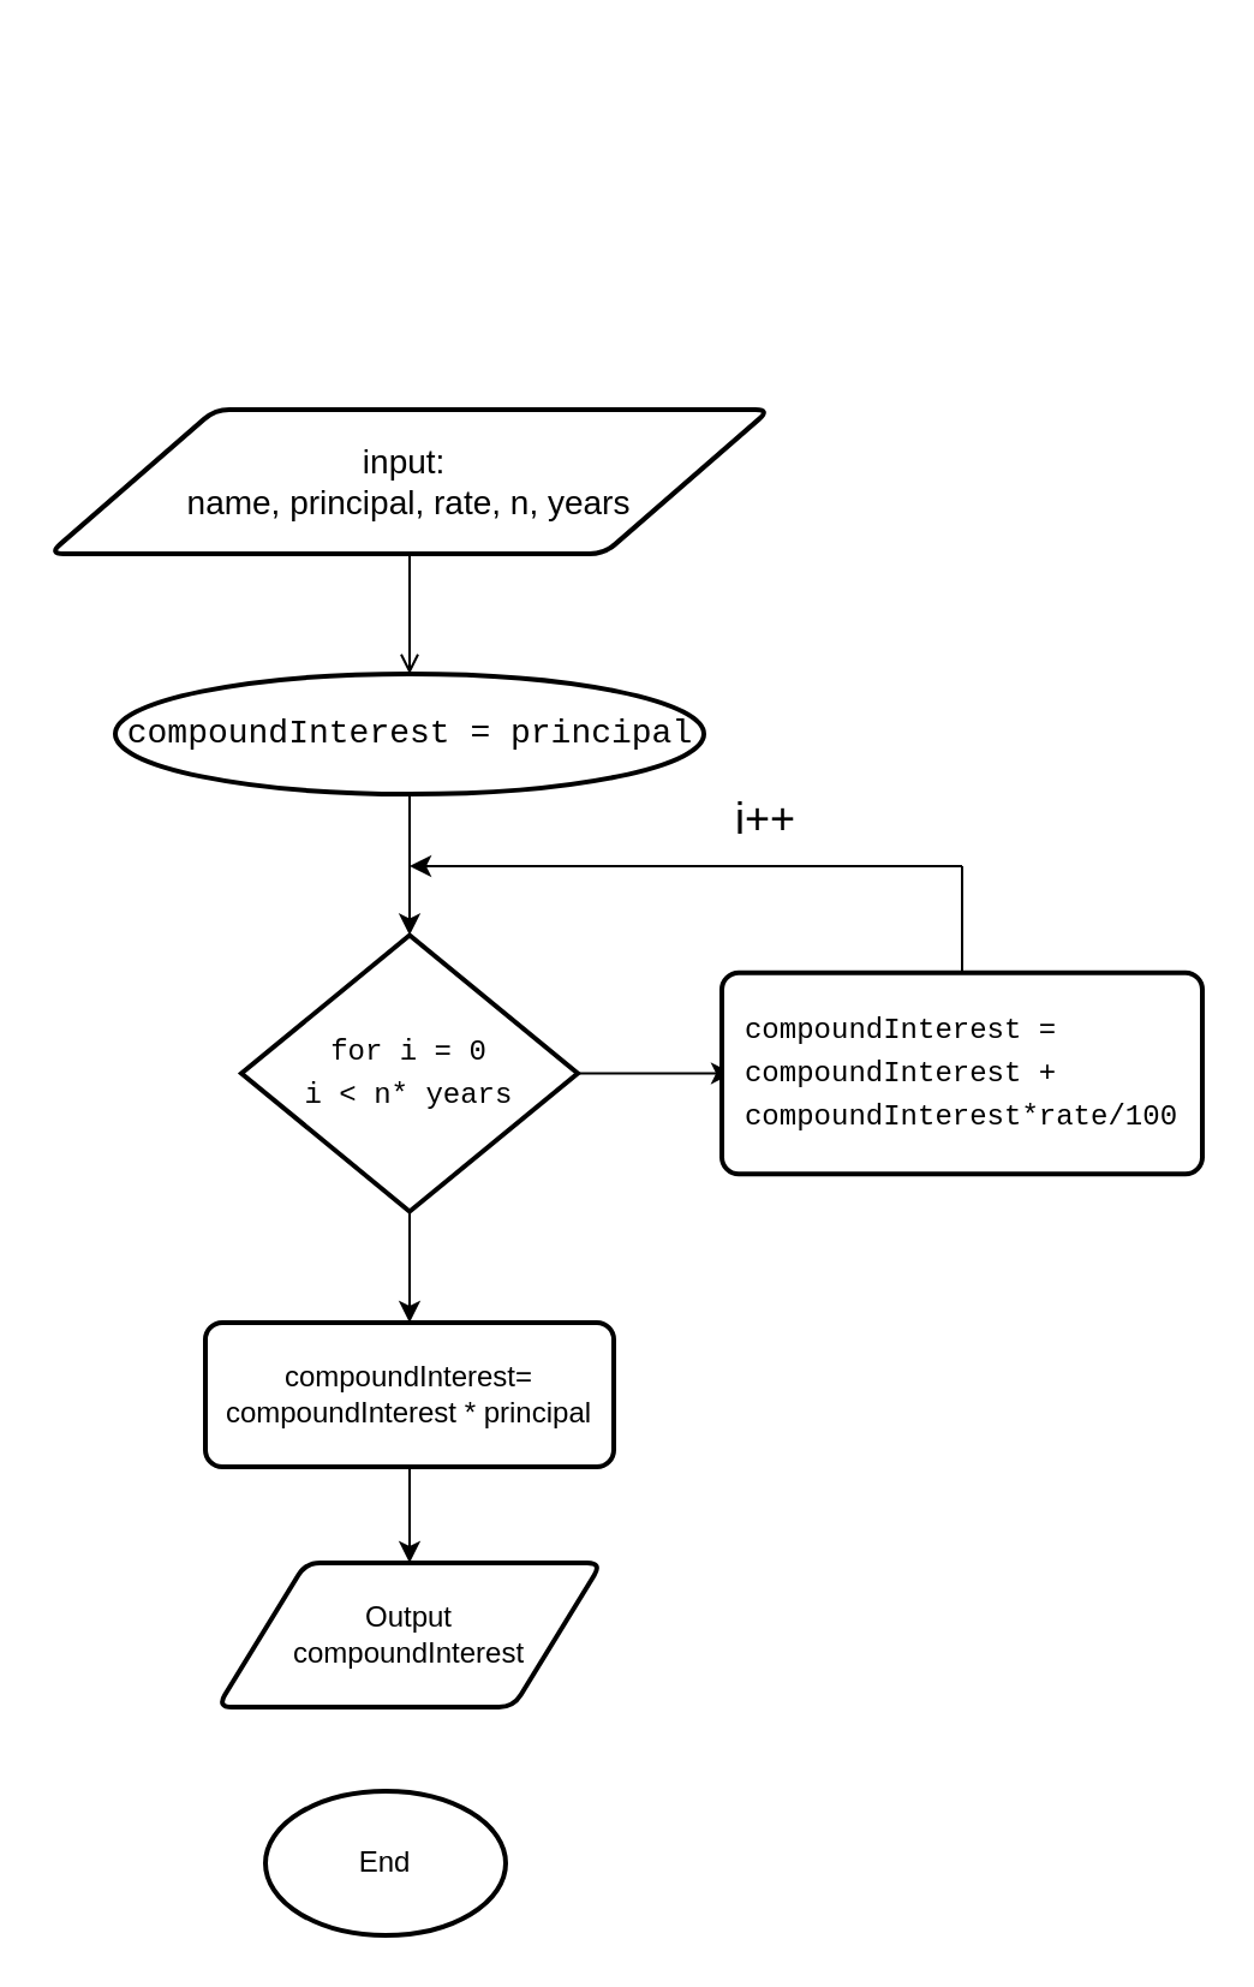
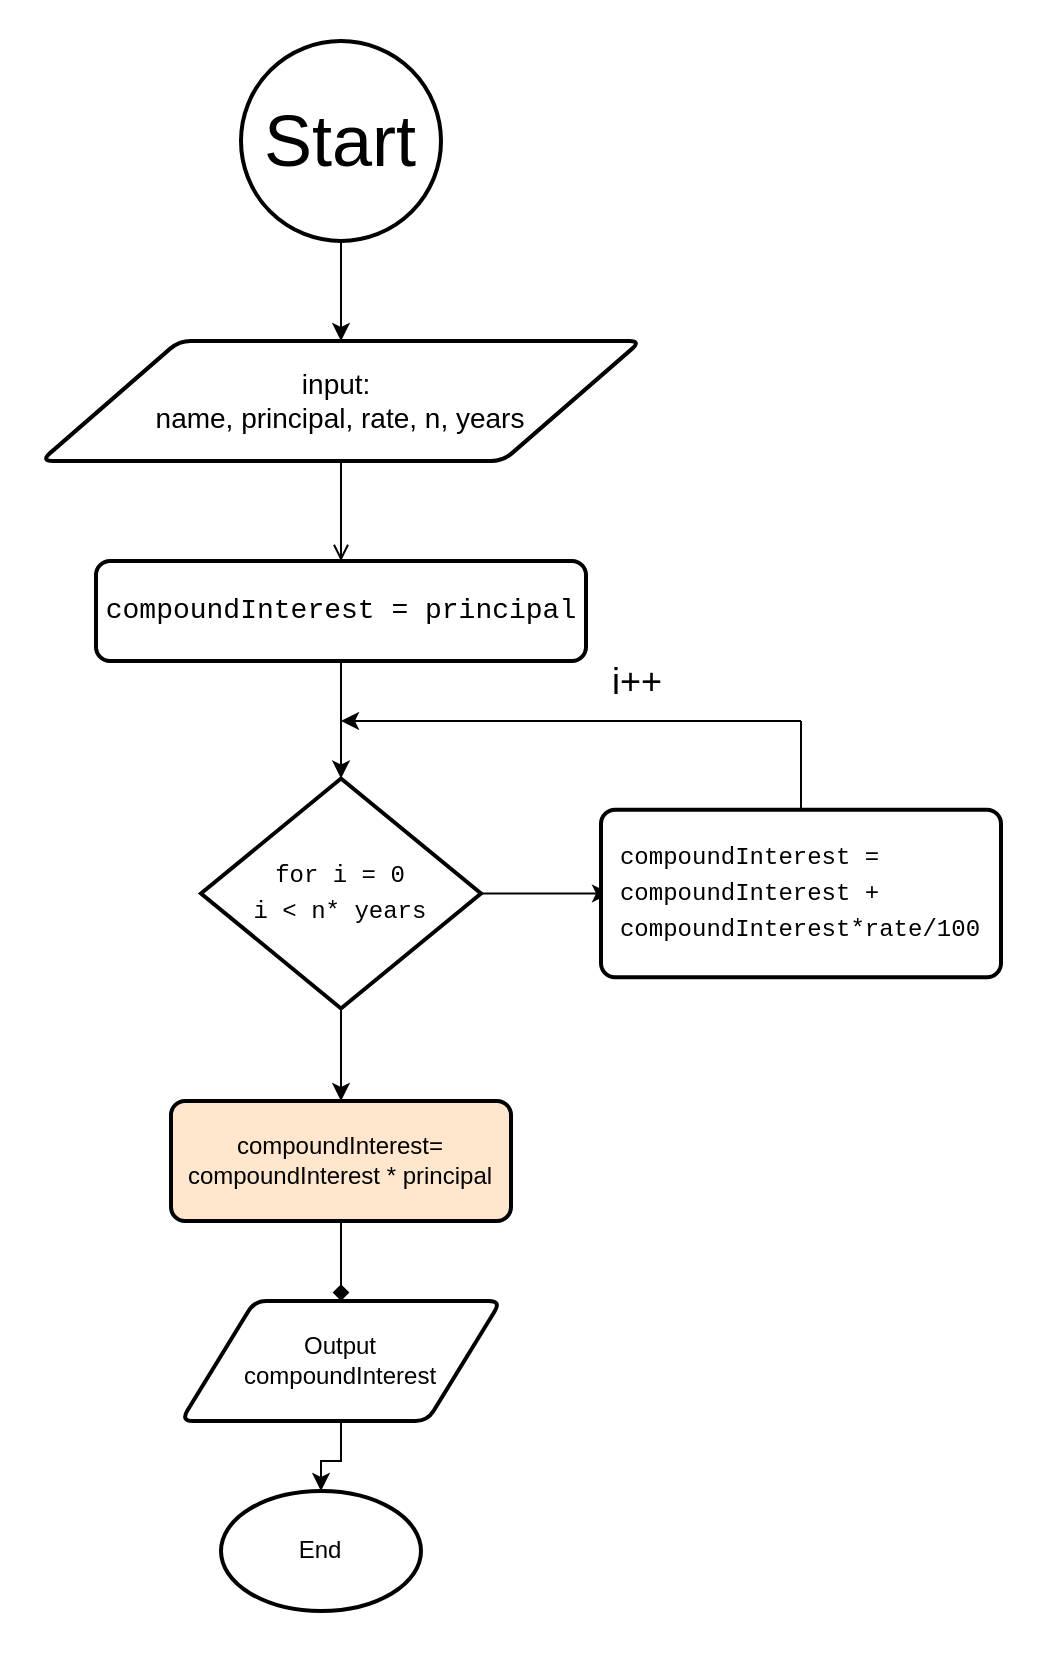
  <mxCell id="0" />
  <mxCell id="1" parent="0" />
+ <mxCell id="2" value="" style="edgeStyle=orthogonalEdgeStyle;rounded=0;orthogonalLoop=1;jettySize=auto;html=1;" parent="1" source="3" target="5" edge="1"><mxGeometry relative="1" as="geometry" /></mxCell>
+ <mxCell id="3" value="&lt;font style=&quot;font-size: 36px;&quot;&gt;Start&lt;/font&gt;" style="strokeWidth=2;html=1;shape=mxgraph.flowchart.start_2;whiteSpace=wrap;" parent="1" vertex="1"><mxGeometry x="120" y="20" width="100" height="100" as="geometry" /></mxCell>
  <mxCell id="4" value="" style="edgeStyle=orthogonalEdgeStyle;rounded=0;orthogonalLoop=1;jettySize=auto;html=1;endArrow=open;" parent="1" source="5" target="7" edge="1"><mxGeometry relative="1" as="geometry" /></mxCell>
  <mxCell id="5" value="&lt;font style=&quot;font-size: 14px;&quot;&gt;&lt;font style=&quot;border-color: var(--border-color);&quot;&gt;input:&amp;nbsp;&lt;br&gt;&lt;/font&gt;name,&amp;nbsp;principal,&amp;nbsp;rate,&amp;nbsp;n,&amp;nbsp;years&lt;/font&gt;" style="shape=parallelogram;html=1;strokeWidth=2;perimeter=parallelogramPerimeter;whiteSpace=wrap;rounded=1;arcSize=12;size=0.23;" parent="1" vertex="1"><mxGeometry x="20" y="170" width="300" height="60" as="geometry" /></mxCell>
  <mxCell id="6" value="" style="edgeStyle=orthogonalEdgeStyle;rounded=0;orthogonalLoop=1;jettySize=auto;html=1;" parent="1" source="7" target="10" edge="1"><mxGeometry relative="1" as="geometry" /></mxCell>
- <mxCell id="7" value="&lt;div style=&quot;text-align: start; font-family: Menlo, Monaco, &amp;quot;Courier New&amp;quot;, monospace; line-height: 18px;&quot;&gt;&lt;font style=&quot;font-size: 14px;&quot;&gt;compoundInterest =&amp;nbsp;principal&lt;/font&gt;&lt;/div&gt;" style="ellipse;whiteSpace=wrap;html=1;absoluteArcSize=1;arcSize=14;strokeWidth=2;" parent="1" vertex="1"><mxGeometry x="47.5" y="280" width="245" height="50" as="geometry" /></mxCell>
+ <mxCell id="7" value="&lt;div style=&quot;text-align: start; font-family: Menlo, Monaco, &amp;quot;Courier New&amp;quot;, monospace; line-height: 18px;&quot;&gt;&lt;font style=&quot;font-size: 14px;&quot;&gt;compoundInterest =&amp;nbsp;principal&lt;/font&gt;&lt;/div&gt;" style="rounded=1;whiteSpace=wrap;html=1;absoluteArcSize=1;arcSize=14;strokeWidth=2;" parent="1" vertex="1"><mxGeometry x="47.5" y="280" width="245" height="50" as="geometry" /></mxCell>
  <mxCell id="8" value="" style="edgeStyle=orthogonalEdgeStyle;rounded=0;orthogonalLoop=1;jettySize=auto;html=1;" parent="1" source="10" edge="1"><mxGeometry relative="1" as="geometry"><mxPoint x="304.511" y="446.238" as="targetPoint" /></mxGeometry></mxCell>
  <mxCell id="9" value="" style="edgeStyle=orthogonalEdgeStyle;rounded=0;orthogonalLoop=1;jettySize=auto;html=1;" parent="1" source="10" target="15" edge="1"><mxGeometry x="0.135" y="20" relative="1" as="geometry"><mxPoint as="offset" /></mxGeometry></mxCell>
  <mxCell id="10" value="&lt;div style=&quot;font-family: Menlo, Monaco, &amp;quot;Courier New&amp;quot;, monospace; line-height: 18px;&quot;&gt;&lt;font style=&quot;font-size: 12px;&quot;&gt;for i = 0&lt;/font&gt;&lt;/div&gt;&lt;div style=&quot;font-family: Menlo, Monaco, &amp;quot;Courier New&amp;quot;, monospace; line-height: 18px;&quot;&gt;i &amp;lt; n* years&lt;/div&gt;" style="strokeWidth=2;html=1;shape=mxgraph.flowchart.decision;whiteSpace=wrap;align=center;" parent="1" vertex="1"><mxGeometry x="100" y="388.75" width="140" height="115" as="geometry" /></mxCell>
  <mxCell id="11" value="" style="endArrow=classic;html=1;rounded=0;" parent="1" edge="1"><mxGeometry width="50" height="50" relative="1" as="geometry"><mxPoint x="400" y="360" as="sourcePoint" /><mxPoint x="170" y="360" as="targetPoint" /></mxGeometry></mxCell>
  <mxCell id="12" value="&lt;font style=&quot;font-size: 18px;&quot;&gt;i++&lt;/font&gt;" style="edgeLabel;html=1;align=center;verticalAlign=middle;resizable=0;points=[];" parent="11" vertex="1" connectable="0"><mxGeometry x="-0.344" y="3" relative="1" as="geometry"><mxPoint x="-8" y="-23" as="offset" /></mxGeometry></mxCell>
  <mxCell id="13" value="" style="endArrow=none;html=1;rounded=0;exitX=0.5;exitY=0;exitDx=0;exitDy=0;" parent="1" source="19" edge="1"><mxGeometry width="50" height="50" relative="1" as="geometry"><mxPoint x="420" y="407.5" as="sourcePoint" /><mxPoint x="400" y="360" as="targetPoint" /><Array as="points"><mxPoint x="400" y="390" /></Array></mxGeometry></mxCell>
- <mxCell id="14" value="" style="edgeStyle=orthogonalEdgeStyle;rounded=0;orthogonalLoop=1;jettySize=auto;html=1;" parent="1" source="15" target="17" edge="1"><mxGeometry relative="1" as="geometry" /></mxCell>
- <mxCell id="15" value="compoundInterest=&lt;br&gt;compoundInterest * principal" style="rounded=1;whiteSpace=wrap;html=1;absoluteArcSize=1;arcSize=14;strokeWidth=2;" parent="1" vertex="1"><mxGeometry x="85" y="550" width="170" height="60" as="geometry" /></mxCell>
+ <mxCell id="14" value="" style="edgeStyle=orthogonalEdgeStyle;rounded=0;orthogonalLoop=1;jettySize=auto;html=1;endArrow=diamond;" parent="1" source="15" target="17" edge="1"><mxGeometry relative="1" as="geometry" /></mxCell>
+ <mxCell id="15" value="compoundInterest=&lt;br&gt;compoundInterest * principal" style="rounded=1;whiteSpace=wrap;html=1;absoluteArcSize=1;arcSize=14;strokeWidth=2;fillColor=#ffe6cc;" parent="1" vertex="1"><mxGeometry x="85" y="550" width="170" height="60" as="geometry" /></mxCell>
+ <mxCell id="16" value="" style="edgeStyle=orthogonalEdgeStyle;rounded=0;orthogonalLoop=1;jettySize=auto;html=1;" parent="1" source="17" target="18" edge="1"><mxGeometry relative="1" as="geometry" /></mxCell>
  <mxCell id="17" value="Output&lt;br&gt;compoundInterest" style="shape=parallelogram;html=1;strokeWidth=2;perimeter=parallelogramPerimeter;whiteSpace=wrap;rounded=1;arcSize=12;size=0.23;" parent="1" vertex="1"><mxGeometry x="90" y="650" width="160" height="60" as="geometry" /></mxCell>
  <mxCell id="18" value="End" style="strokeWidth=2;html=1;shape=mxgraph.flowchart.start_1;whiteSpace=wrap;" parent="1" vertex="1"><mxGeometry x="110" y="745" width="100" height="60" as="geometry" /></mxCell>
  <mxCell id="19" value="&lt;div style=&quot;border-color: var(--border-color); text-align: start; font-family: Menlo, Monaco, &amp;quot;Courier New&amp;quot;, monospace; line-height: 18px;&quot;&gt;compoundInterest =&amp;nbsp;&lt;/div&gt;&lt;div style=&quot;border-color: var(--border-color); text-align: start; font-family: Menlo, Monaco, &amp;quot;Courier New&amp;quot;, monospace; line-height: 18px;&quot;&gt;compoundInterest +&lt;/div&gt;&lt;div style=&quot;border-color: var(--border-color); text-align: start; font-family: Menlo, Monaco, &amp;quot;Courier New&amp;quot;, monospace; line-height: 18px;&quot;&gt;compoundInterest*rate/100&lt;/div&gt;" style="rounded=1;whiteSpace=wrap;html=1;absoluteArcSize=1;arcSize=14;strokeWidth=2;" parent="1" vertex="1"><mxGeometry x="300" y="404.38" width="200" height="83.75" as="geometry" /></mxCell>
